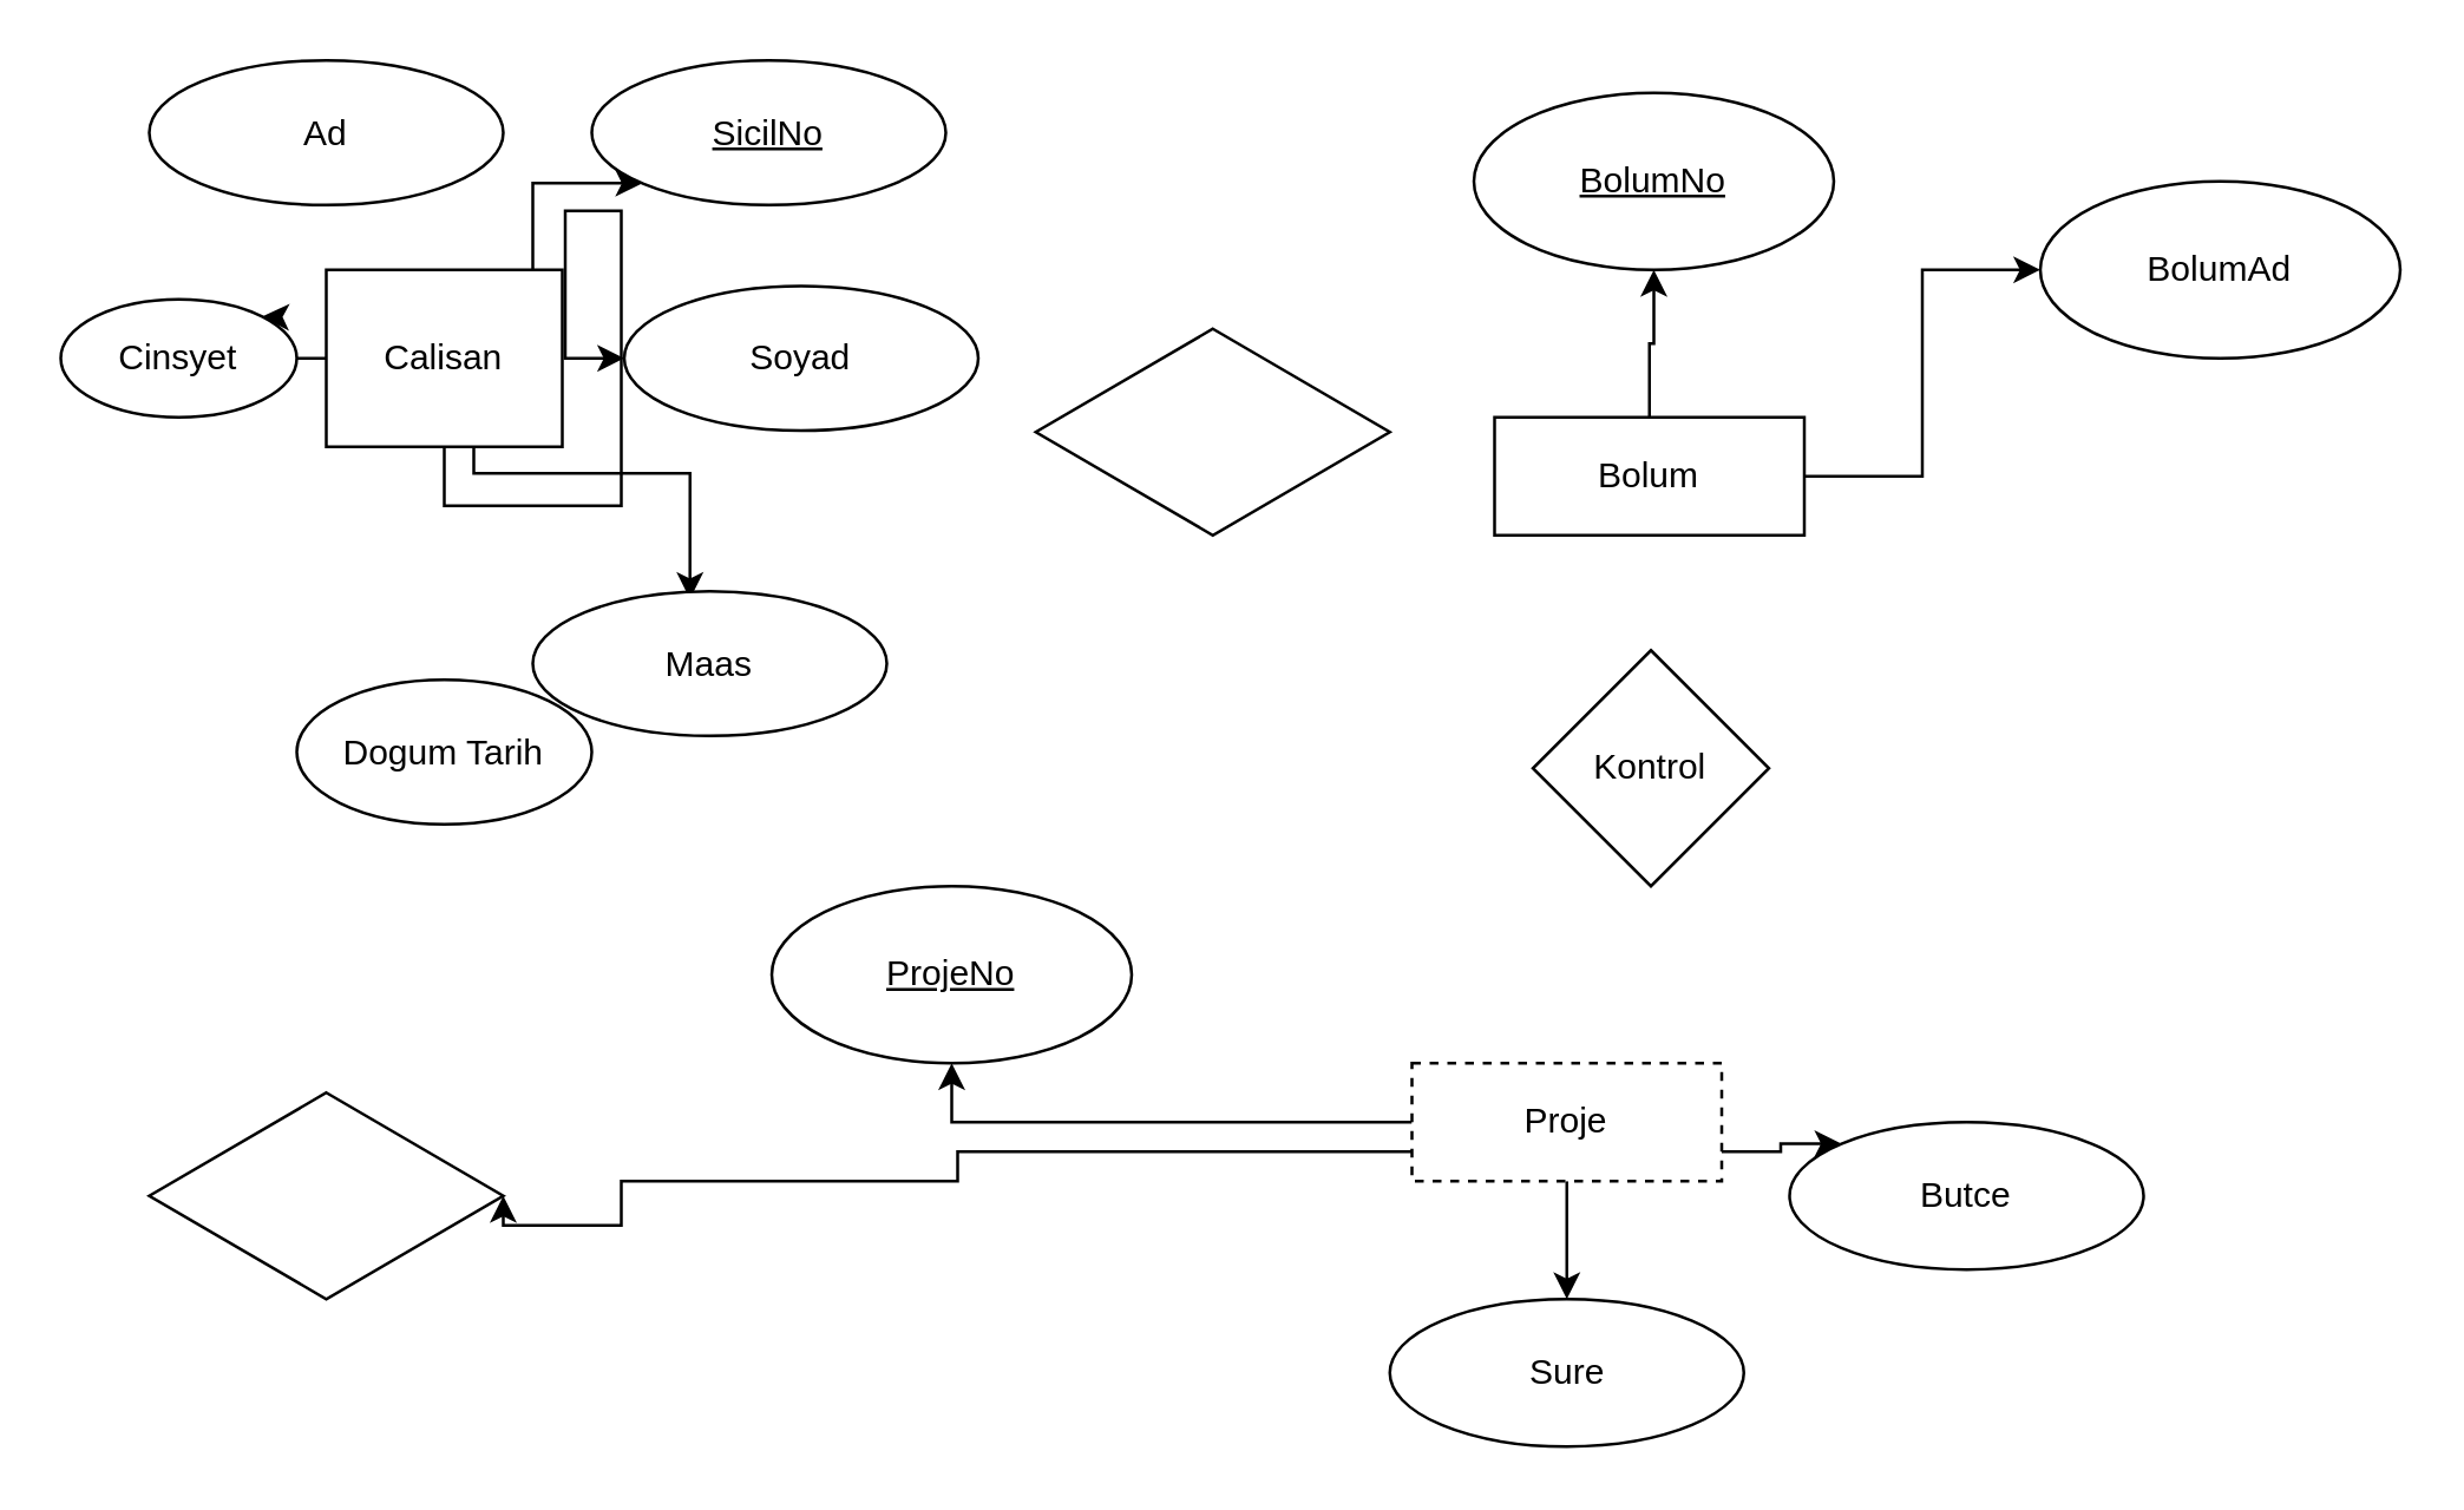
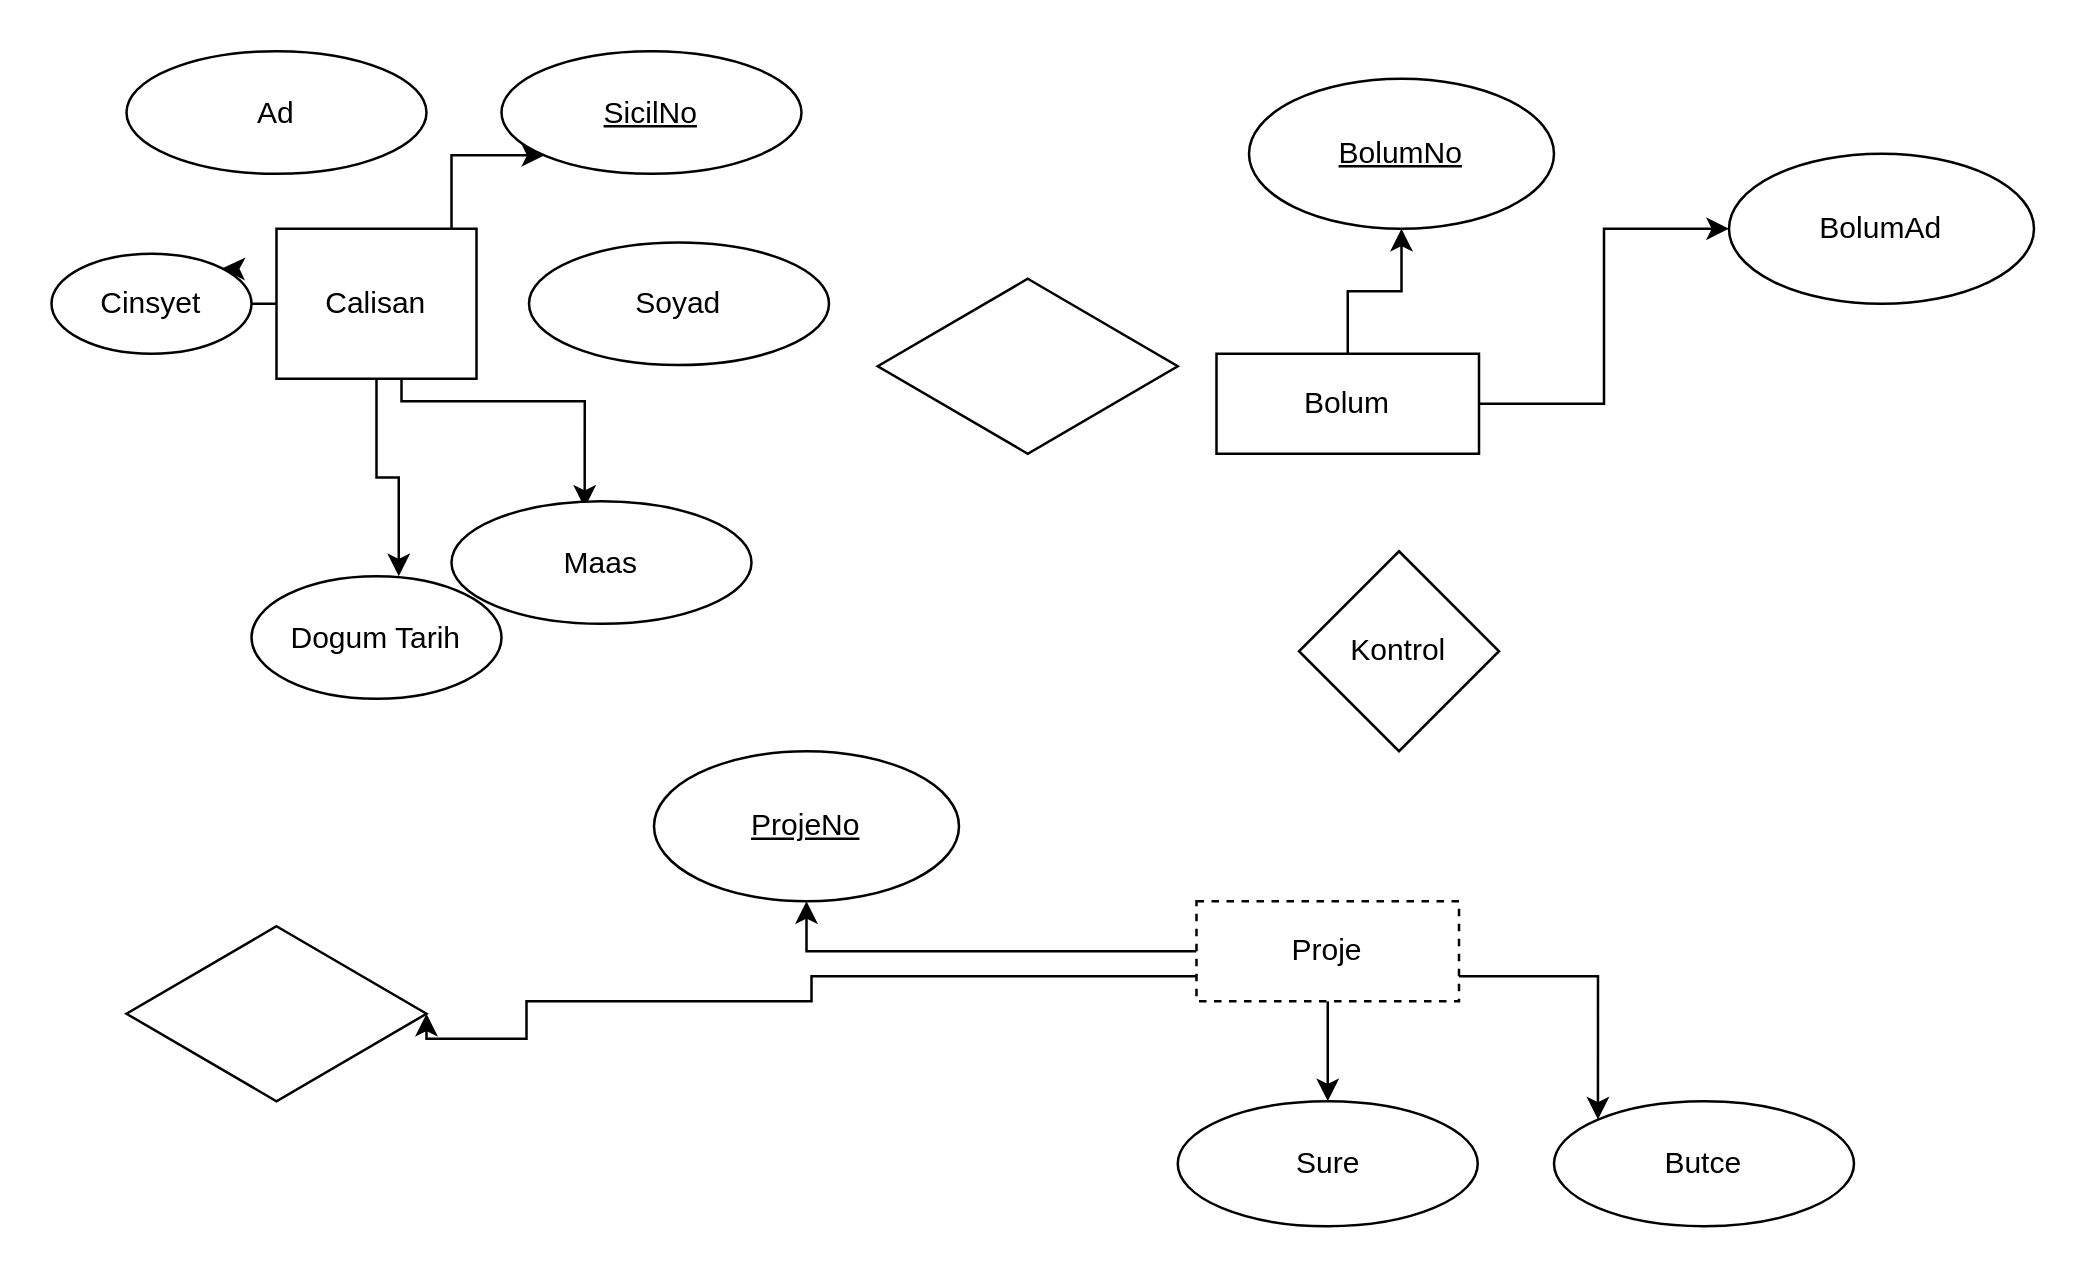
  <mxCell id="0" />
  <mxCell id="1" parent="0" />
  <mxCell id="2" style="edgeStyle=orthogonalEdgeStyle;rounded=0;orthogonalLoop=1;jettySize=auto;html=1;exitX=0.5;exitY=0;exitDx=0;exitDy=0;entryX=0.5;entryY=1;entryDx=0;entryDy=0;" edge="1" parent="1" source="4" target="5"><mxGeometry relative="1" as="geometry" /></mxCell>
  <mxCell id="3" style="edgeStyle=orthogonalEdgeStyle;rounded=0;orthogonalLoop=1;jettySize=auto;html=1;exitX=1;exitY=0.5;exitDx=0;exitDy=0;entryX=0;entryY=0.5;entryDx=0;entryDy=0;" edge="1" parent="1" source="4" target="6"><mxGeometry relative="1" as="geometry" /></mxCell>
- <mxCell id="4" value="Bolum" style="whiteSpace=wrap;html=1;rounded=0;" vertex="1" parent="1"><mxGeometry x="506" y="141" width="105" height="40" as="geometry" /></mxCell>
+ <mxCell id="4" value="Bolum" style="whiteSpace=wrap;html=1;rounded=0;" vertex="1" parent="1"><mxGeometry x="486" y="141" width="105" height="40" as="geometry" /></mxCell>
  <mxCell id="5" value="&lt;u&gt;BolumNo&lt;/u&gt;" style="ellipse;whiteSpace=wrap;html=1;" vertex="1" parent="1"><mxGeometry x="499" y="31" width="122" height="60" as="geometry" /></mxCell>
  <mxCell id="6" value="BolumAd" style="ellipse;whiteSpace=wrap;html=1;" vertex="1" parent="1"><mxGeometry x="691" y="61" width="122" height="60" as="geometry" /></mxCell>
  <mxCell id="7" style="edgeStyle=orthogonalEdgeStyle;rounded=0;orthogonalLoop=1;jettySize=auto;html=1;exitX=0;exitY=0.5;exitDx=0;exitDy=0;entryX=0.5;entryY=1;entryDx=0;entryDy=0;" edge="1" parent="1" source="11" target="12"><mxGeometry relative="1" as="geometry" /></mxCell>
  <mxCell id="8" style="edgeStyle=orthogonalEdgeStyle;rounded=0;orthogonalLoop=1;jettySize=auto;html=1;exitX=0;exitY=0.75;exitDx=0;exitDy=0;entryX=1;entryY=0.5;entryDx=0;entryDy=0;" edge="1" parent="1" source="11" target="14"><mxGeometry relative="1" as="geometry"><Array as="points"><mxPoint x="324" y="390" /><mxPoint x="324" y="400" /><mxPoint x="210" y="400" /><mxPoint x="210" y="415" /></Array></mxGeometry></mxCell>
  <mxCell id="9" value="" style="edgeStyle=orthogonalEdgeStyle;rounded=0;orthogonalLoop=1;jettySize=auto;html=1;" edge="1" parent="1" source="11" target="15"><mxGeometry relative="1" as="geometry" /></mxCell>
  <mxCell id="10" style="edgeStyle=orthogonalEdgeStyle;rounded=0;orthogonalLoop=1;jettySize=auto;html=1;exitX=1;exitY=0.75;exitDx=0;exitDy=0;entryX=0;entryY=0;entryDx=0;entryDy=0;exitPerimeter=0;" edge="1" parent="1" source="11" target="16"><mxGeometry relative="1" as="geometry" /></mxCell>
  <mxCell id="11" value="Proje" style="whiteSpace=wrap;html=1;rounded=0;dashed=1;" vertex="1" parent="1"><mxGeometry x="478" y="360" width="105" height="40" as="geometry" /></mxCell>
  <mxCell id="12" value="&lt;u&gt;ProjeNo&lt;/u&gt;" style="ellipse;whiteSpace=wrap;html=1;" vertex="1" parent="1"><mxGeometry x="261" y="300" width="122" height="60" as="geometry" /></mxCell>
  <mxCell id="13" value="Kontrol" style="rhombus;whiteSpace=wrap;html=1;" vertex="1" parent="1"><mxGeometry x="519" y="220" width="80" height="80" as="geometry" /></mxCell>
  <mxCell id="14" value="" style="whiteSpace=wrap;html=1;shape=rhombus;perimeter=rhombusPerimeter;" vertex="1" parent="1"><mxGeometry x="50" y="370" width="120" height="70" as="geometry" /></mxCell>
  <mxCell id="15" value="Sure" style="ellipse;whiteSpace=wrap;html=1;" vertex="1" parent="1"><mxGeometry x="470.5" y="440" width="120" height="50" as="geometry" /></mxCell>
- <mxCell id="16" value="Butce" style="ellipse;whiteSpace=wrap;html=1;" vertex="1" parent="1"><mxGeometry x="606" y="380" width="120" height="50" as="geometry" /></mxCell>
+ <mxCell id="16" value="Butce" style="ellipse;whiteSpace=wrap;html=1;" vertex="1" parent="1"><mxGeometry x="621" y="440" width="120" height="50" as="geometry" /></mxCell>
  <mxCell id="17" style="edgeStyle=orthogonalEdgeStyle;rounded=0;orthogonalLoop=1;jettySize=auto;html=1;entryX=0;entryY=1;entryDx=0;entryDy=0;" edge="1" parent="1" source="19" target="20"><mxGeometry relative="1" as="geometry"><Array as="points"><mxPoint x="180" y="62" /></Array></mxGeometry></mxCell>
  <mxCell id="18" style="edgeStyle=orthogonalEdgeStyle;rounded=0;orthogonalLoop=1;jettySize=auto;html=1;entryX=1;entryY=0;entryDx=0;entryDy=0;" edge="1" parent="1" source="19" target="28"><mxGeometry relative="1" as="geometry" /></mxCell>
  <mxCell id="19" value="Calisan" style="rounded=0;whiteSpace=wrap;html=1;" vertex="1" parent="1"><mxGeometry x="110" y="91" width="80" height="60" as="geometry" /></mxCell>
  <mxCell id="20" value="&lt;u&gt;SicilNo&lt;/u&gt;" style="ellipse;whiteSpace=wrap;html=1;" vertex="1" parent="1"><mxGeometry x="200" width="120" height="49" as="geometry" y="20" /></mxCell>
  <mxCell id="21" value="Soyad" style="ellipse;whiteSpace=wrap;html=1;" vertex="1" parent="1"><mxGeometry x="211" y="96.5" width="120" height="49" as="geometry" /></mxCell>
  <mxCell id="22" value="Ad" style="ellipse;whiteSpace=wrap;html=1;" vertex="1" parent="1"><mxGeometry x="50" width="120" height="49" as="geometry" y="20" /></mxCell>
  <mxCell id="23" style="edgeStyle=orthogonalEdgeStyle;rounded=0;orthogonalLoop=1;jettySize=auto;html=1;entryX=0.444;entryY=0.054;entryDx=0;entryDy=0;entryPerimeter=0;" edge="1" parent="1" source="19" target="24"><mxGeometry relative="1" as="geometry"><Array as="points"><mxPoint x="160" y="160" /><mxPoint x="233" y="160" /></Array></mxGeometry></mxCell>
  <mxCell id="24" value="Maas" style="ellipse;whiteSpace=wrap;html=1;" vertex="1" parent="1"><mxGeometry x="180" y="200" width="120" height="49" as="geometry" /></mxCell>
  <mxCell id="25" value="Dogum Tarih" style="ellipse;whiteSpace=wrap;html=1;" vertex="1" parent="1"><mxGeometry x="100" y="230" width="100" height="49" as="geometry" /></mxCell>
- <mxCell id="26" style="edgeStyle=orthogonalEdgeStyle;rounded=0;orthogonalLoop=1;jettySize=auto;html=1;exitX=0.5;exitY=1;exitDx=0;exitDy=0;" edge="1" parent="1" source="19" target="21"><mxGeometry relative="1" as="geometry" /></mxCell>
+ <mxCell id="26" style="edgeStyle=orthogonalEdgeStyle;rounded=0;orthogonalLoop=1;jettySize=auto;html=1;exitX=0.5;exitY=1;exitDx=0;exitDy=0;entryX=0.589;entryY=0;entryDx=0;entryDy=0;entryPerimeter=0;" edge="1" parent="1" source="19" target="25"><mxGeometry relative="1" as="geometry" /></mxCell>
  <mxCell id="27" value="" style="whiteSpace=wrap;html=1;shape=rhombus;perimeter=rhombusPerimeter;" vertex="1" parent="1"><mxGeometry x="350.5" y="111" width="120" height="70" as="geometry" /></mxCell>
  <mxCell id="28" value="Cinsyet" style="ellipse;whiteSpace=wrap;html=1;" vertex="1" parent="1"><mxGeometry x="20" y="101" width="80" height="40" as="geometry" /></mxCell>
